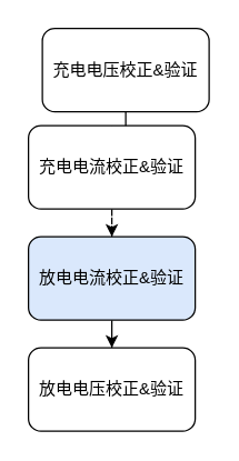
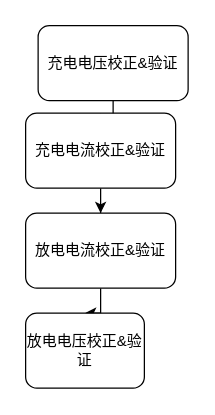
  <mxCell id="0" />
  <mxCell id="1" parent="0" />
  <mxCell id="2" value="" style="edgeStyle=orthogonalEdgeStyle;rounded=0;orthogonalLoop=1;jettySize=auto;html=1;" edge="1" parent="1" source="3" target="5"><mxGeometry relative="1" as="geometry" /></mxCell>
  <mxCell id="3" value="充电电压校正&amp;amp;验证" style="rounded=1;whiteSpace=wrap;html=1;" vertex="1" parent="1"><mxGeometry x="30" y="20" width="120" height="60" as="geometry" /></mxCell>
- <mxCell id="4" value="" style="edgeStyle=orthogonalEdgeStyle;rounded=0;orthogonalLoop=1;jettySize=auto;html=1;dashed=1;" edge="1" parent="1" source="5" target="7"><mxGeometry relative="1" as="geometry" /></mxCell>
+ <mxCell id="4" value="" style="edgeStyle=orthogonalEdgeStyle;rounded=0;orthogonalLoop=1;jettySize=auto;html=1;" edge="1" parent="1" source="5" target="7"><mxGeometry relative="1" as="geometry" /></mxCell>
  <mxCell id="5" value="充电电流校正&amp;amp;验证" style="rounded=1;whiteSpace=wrap;html=1;" vertex="1" parent="1"><mxGeometry x="20" y="90" width="120" height="60" as="geometry" /></mxCell>
  <mxCell id="6" value="" style="edgeStyle=orthogonalEdgeStyle;rounded=0;orthogonalLoop=1;jettySize=auto;html=1;" edge="1" parent="1" source="7" target="8"><mxGeometry relative="1" as="geometry" /></mxCell>
- <mxCell id="7" value="放电电流校正&amp;amp;验证" style="rounded=1;whiteSpace=wrap;html=1;fillColor=#dae8fc;" vertex="1" parent="1"><mxGeometry x="20" y="170" width="120" height="60" as="geometry" /></mxCell>
- <mxCell id="8" value="放电电压校正&amp;amp;验证" style="rounded=1;whiteSpace=wrap;html=1;" vertex="1" parent="1"><mxGeometry x="20" y="250" width="120" height="60" as="geometry" /></mxCell>
+ <mxCell id="7" value="放电电流校正&amp;amp;验证" style="rounded=1;whiteSpace=wrap;html=1;" vertex="1" parent="1"><mxGeometry x="20" y="170" width="120" height="60" as="geometry" /></mxCell>
+ <mxCell id="8" value="放电电压校正&amp;amp;验证" style="rounded=1;whiteSpace=wrap;html=1;" vertex="1" parent="1"><mxGeometry x="20" y="250" width="95" height="60" as="geometry" /></mxCell>
